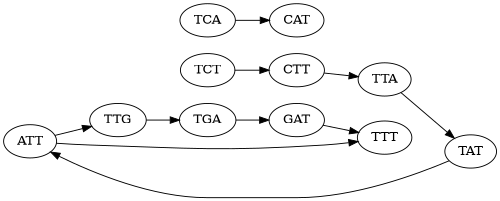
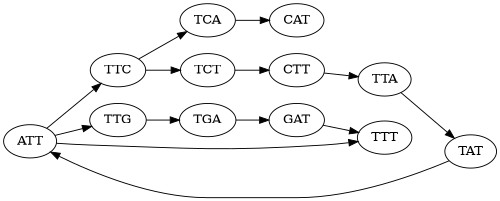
  digraph {
    rankdir=LR
    ATT
+   TTC
    TTG
    TTT
    TCA
    TCT
    TGA
    CAT
    CTT
    GAT
    TTA
    TAT
+   ATT -> TTC
    ATT -> TTG
    ATT -> TTT
+   TTC -> TCA
+   TTC -> TCT
    TTG -> TGA
    TCA -> CAT
    TCT -> CTT
    TGA -> GAT
    CTT -> TTA
    GAT -> TTT
    TTA -> TAT
    TAT -> ATT
  }
